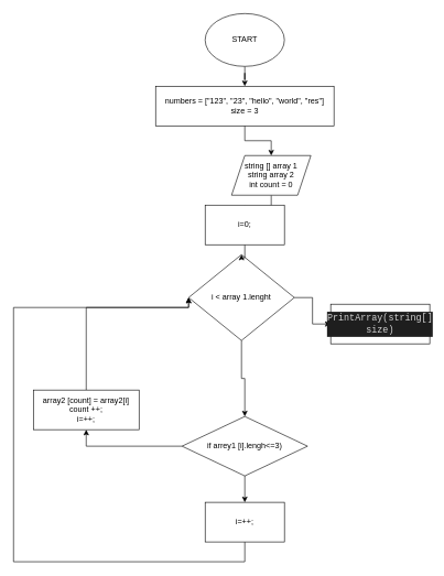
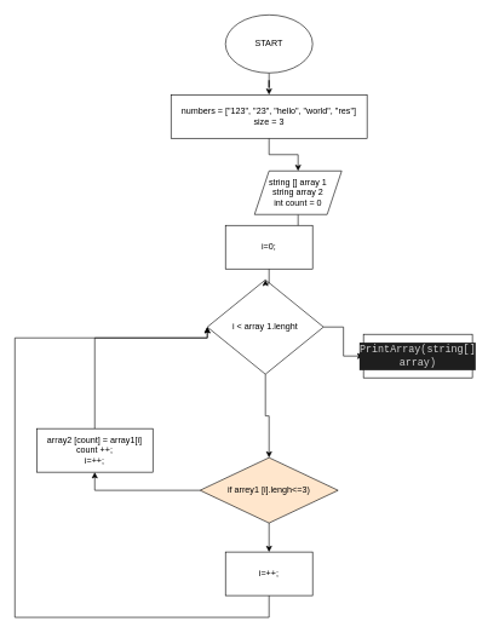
  <mxCell id="0" />
  <mxCell id="1" parent="0" />
  <mxCell id="2" value="" style="edgeStyle=orthogonalEdgeStyle;rounded=0;orthogonalLoop=1;jettySize=auto;html=1;" edge="1" parent="1" source="3" target="5"><mxGeometry relative="1" as="geometry" /></mxCell>
  <mxCell id="3" value="START" style="ellipse;whiteSpace=wrap;html=1;" vertex="1" parent="1"><mxGeometry x="310" y="20" width="120" height="80" as="geometry" /></mxCell>
  <mxCell id="4" value="" style="edgeStyle=orthogonalEdgeStyle;rounded=0;orthogonalLoop=1;jettySize=auto;html=1;" edge="1" parent="1" source="5" target="7"><mxGeometry relative="1" as="geometry" /></mxCell>
  <mxCell id="5" value="numbers = [&quot;123&quot;, &quot;23&quot;, &quot;hello&quot;, &quot;world&quot;, &quot;res&quot;&lt;span style=&quot;background-color: initial;&quot;&gt;]&lt;br&gt;size = 3&lt;br&gt;&lt;/span&gt;" style="rounded=0;whiteSpace=wrap;html=1;" vertex="1" parent="1"><mxGeometry x="235" y="130" width="270" height="60" as="geometry" /></mxCell>
  <mxCell id="6" value="" style="edgeStyle=orthogonalEdgeStyle;rounded=0;orthogonalLoop=1;jettySize=auto;html=1;" edge="1" parent="1" source="7" target="18"><mxGeometry relative="1" as="geometry" /></mxCell>
  <mxCell id="7" value="string [] array 1&lt;br&gt;string array 2&lt;br&gt;int count = 0" style="shape=parallelogram;perimeter=parallelogramPerimeter;whiteSpace=wrap;html=1;fixedSize=1;" vertex="1" parent="1"><mxGeometry x="350" y="235" width="120" height="60" as="geometry" /></mxCell>
  <mxCell id="8" style="edgeStyle=orthogonalEdgeStyle;rounded=0;orthogonalLoop=1;jettySize=auto;html=1;entryX=0;entryY=0.5;entryDx=0;entryDy=0;" edge="1" parent="1" source="16" target="14"><mxGeometry relative="1" as="geometry"><mxPoint x="450" y="490" as="sourcePoint" /></mxGeometry></mxCell>
  <mxCell id="9" style="edgeStyle=orthogonalEdgeStyle;rounded=0;orthogonalLoop=1;jettySize=auto;html=1;entryX=0.5;entryY=1;entryDx=0;entryDy=0;" edge="1" parent="1" source="11" target="13"><mxGeometry relative="1" as="geometry" /></mxCell>
  <mxCell id="10" value="" style="edgeStyle=orthogonalEdgeStyle;rounded=0;orthogonalLoop=1;jettySize=auto;html=1;" edge="1" parent="1" source="11" target="20"><mxGeometry relative="1" as="geometry" /></mxCell>
- <mxCell id="11" value="if arrey1 [i].lengh&amp;lt;=3)" style="rhombus;whiteSpace=wrap;html=1;" vertex="1" parent="1"><mxGeometry x="275" y="630" width="190" height="90" as="geometry" /></mxCell>
+ <mxCell id="11" value="if arrey1 [i].lengh&amp;lt;=3)" style="rhombus;whiteSpace=wrap;html=1;fillColor=#ffe6cc;" vertex="1" parent="1"><mxGeometry x="275" y="630" width="190" height="90" as="geometry" /></mxCell>
  <mxCell id="12" style="edgeStyle=orthogonalEdgeStyle;rounded=0;orthogonalLoop=1;jettySize=auto;html=1;entryX=0;entryY=0.5;entryDx=0;entryDy=0;" edge="1" parent="1" source="13" target="16"><mxGeometry relative="1" as="geometry"><Array as="points"><mxPoint x="130" y="465" /></Array></mxGeometry></mxCell>
- <mxCell id="13" value="array2 [count] = array2[i]&lt;br&gt;count ++;&lt;br&gt;i=++;" style="rounded=0;whiteSpace=wrap;html=1;" vertex="1" parent="1"><mxGeometry x="50" y="590" width="160" height="60" as="geometry" /></mxCell>
- <mxCell id="14" value="&lt;div style=&quot;color: rgb(212, 212, 212); background-color: rgb(30, 30, 30); font-family: Consolas, &amp;quot;Courier New&amp;quot;, monospace; font-size: 14px; line-height: 19px;&quot;&gt;PrintArray(string[] size)&lt;/div&gt;" style="rounded=0;whiteSpace=wrap;html=1;" vertex="1" parent="1"><mxGeometry x="500" y="460" width="150" height="60" as="geometry" /></mxCell>
+ <mxCell id="13" value="array2 [count] = array1[i]&lt;br&gt;count ++;&lt;br&gt;i=++;" style="rounded=0;whiteSpace=wrap;html=1;" vertex="1" parent="1"><mxGeometry x="50" y="590" width="160" height="60" as="geometry" /></mxCell>
+ <mxCell id="14" value="&lt;div style=&quot;color: rgb(212, 212, 212); background-color: rgb(30, 30, 30); font-family: Consolas, &amp;quot;Courier New&amp;quot;, monospace; font-size: 14px; line-height: 19px;&quot;&gt;PrintArray(string[] array)&lt;/div&gt;" style="rounded=0;whiteSpace=wrap;html=1;" vertex="1" parent="1"><mxGeometry x="500" y="460" width="150" height="60" as="geometry" /></mxCell>
  <mxCell id="15" style="edgeStyle=orthogonalEdgeStyle;rounded=0;orthogonalLoop=1;jettySize=auto;html=1;exitX=0.5;exitY=1;exitDx=0;exitDy=0;entryX=0.5;entryY=0;entryDx=0;entryDy=0;" edge="1" parent="1" source="16" target="11"><mxGeometry relative="1" as="geometry"><mxPoint x="370" y="550" as="targetPoint" /></mxGeometry></mxCell>
  <mxCell id="16" value="i &amp;lt; array 1.lenght" style="rhombus;whiteSpace=wrap;html=1;" vertex="1" parent="1"><mxGeometry x="285" y="385" width="160" height="130" as="geometry" /></mxCell>
  <mxCell id="17" style="edgeStyle=orthogonalEdgeStyle;rounded=0;orthogonalLoop=1;jettySize=auto;html=1;" edge="1" parent="1" source="18" target="16"><mxGeometry relative="1" as="geometry" /></mxCell>
  <mxCell id="18" value="i=0;" style="rounded=0;whiteSpace=wrap;html=1;" vertex="1" parent="1"><mxGeometry x="310" y="310" width="120" height="60" as="geometry" /></mxCell>
  <mxCell id="19" style="edgeStyle=orthogonalEdgeStyle;rounded=0;orthogonalLoop=1;jettySize=auto;html=1;entryX=0;entryY=0.5;entryDx=0;entryDy=0;" edge="1" parent="1" source="20" target="16"><mxGeometry relative="1" as="geometry"><Array as="points"><mxPoint x="370" y="850" /><mxPoint x="20" y="850" /><mxPoint x="20" y="465" /></Array></mxGeometry></mxCell>
  <mxCell id="20" value="i=++;" style="whiteSpace=wrap;html=1;" vertex="1" parent="1"><mxGeometry x="310" y="760" width="120" height="60" as="geometry" /></mxCell>
